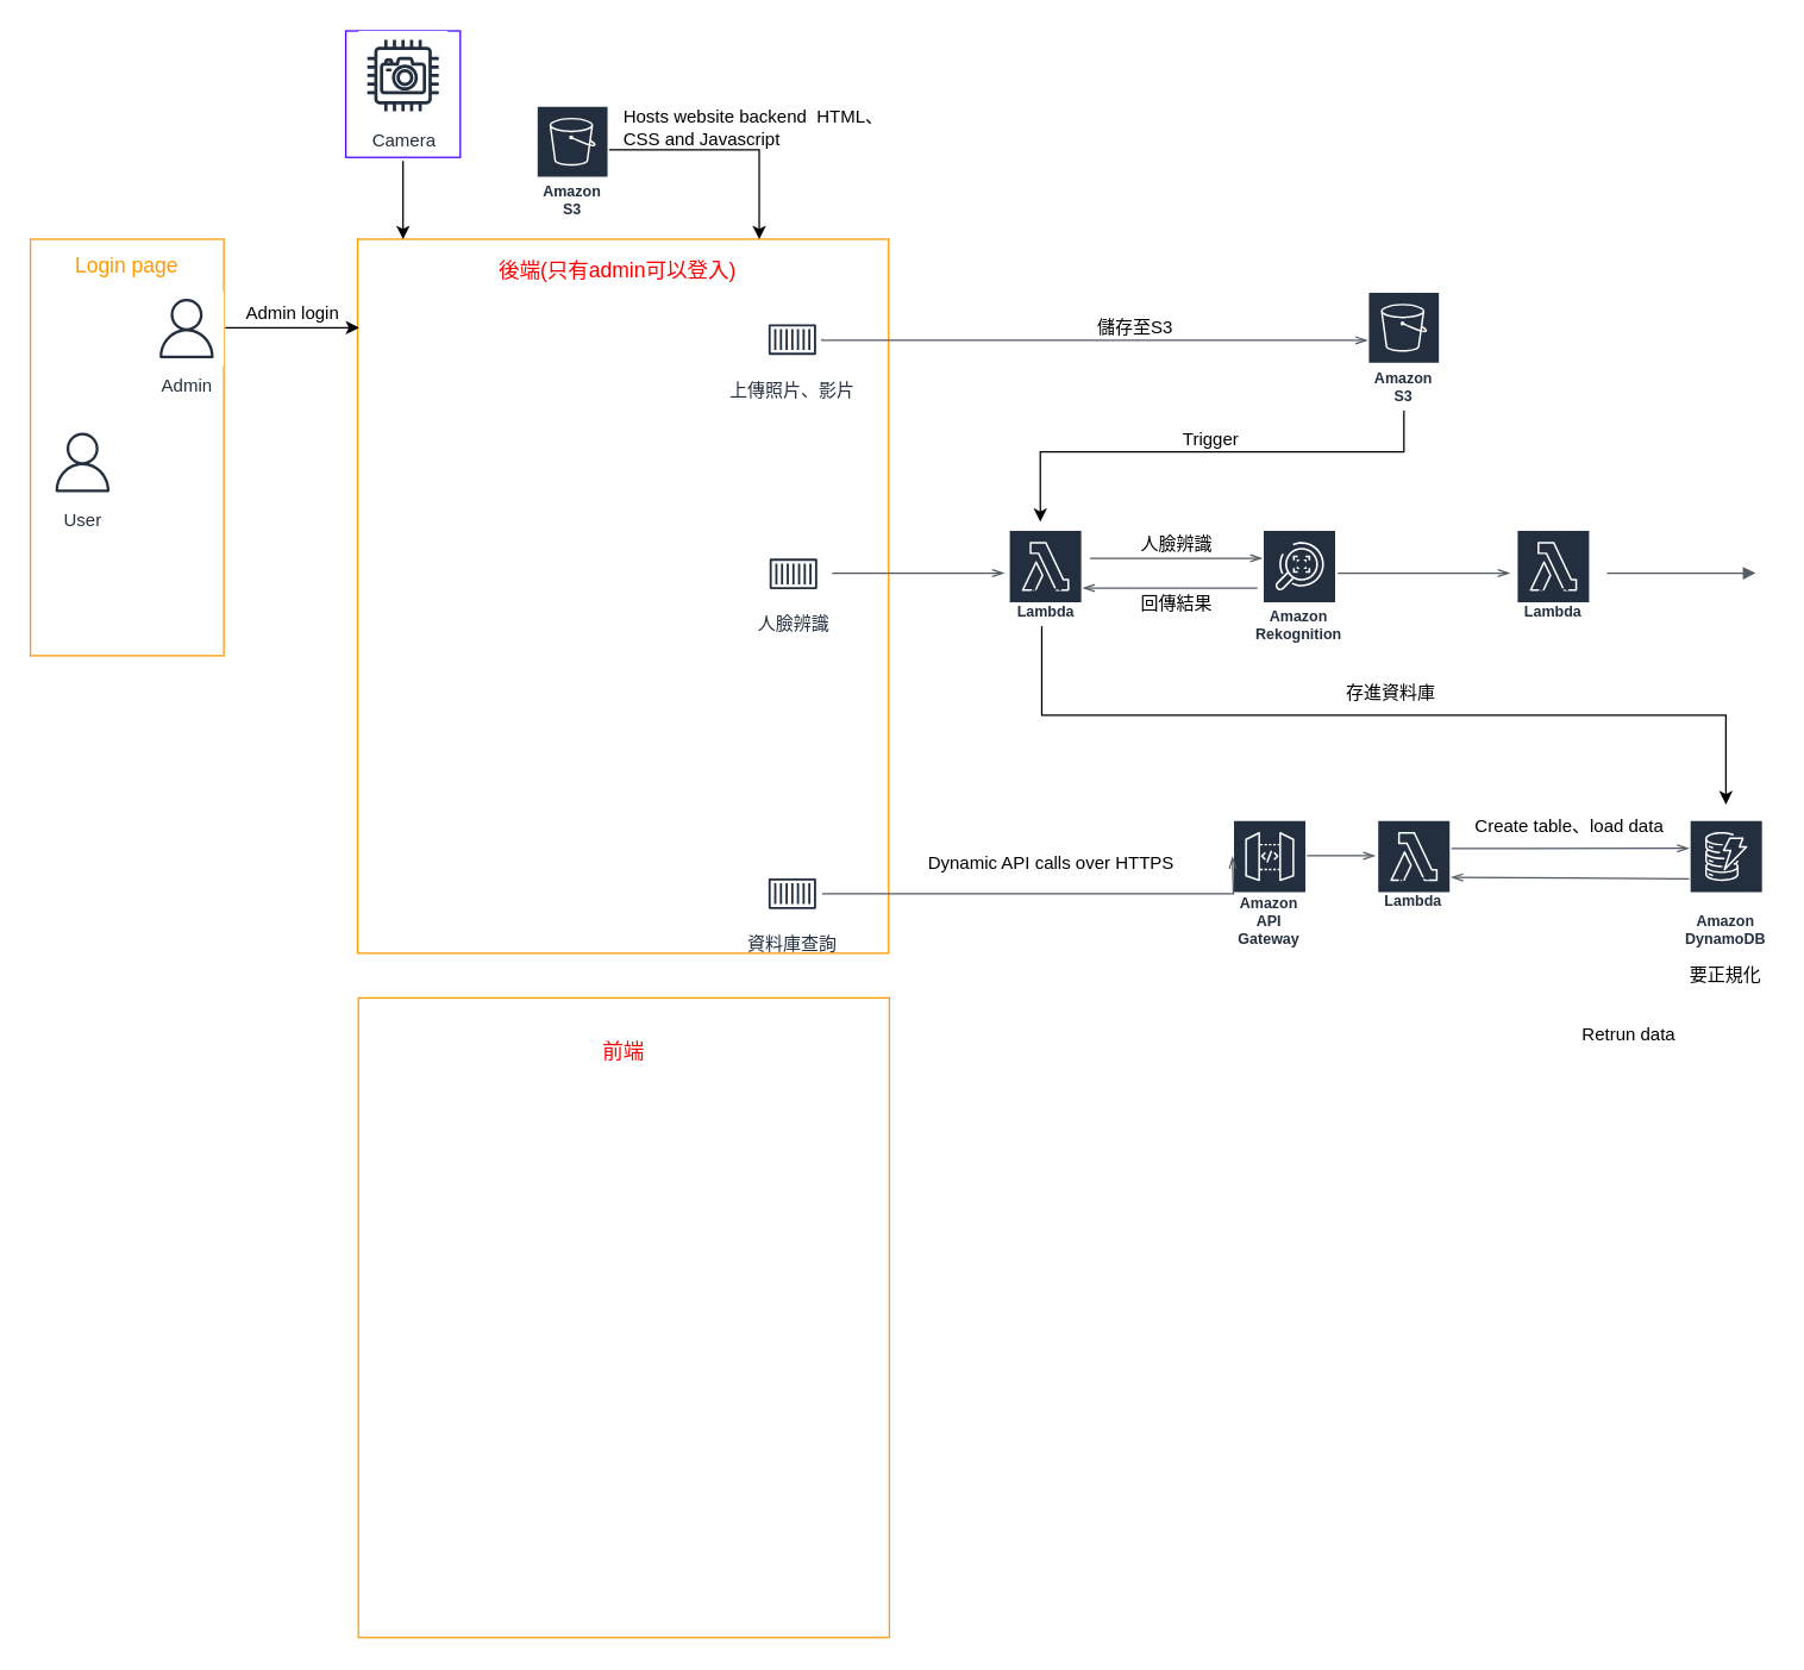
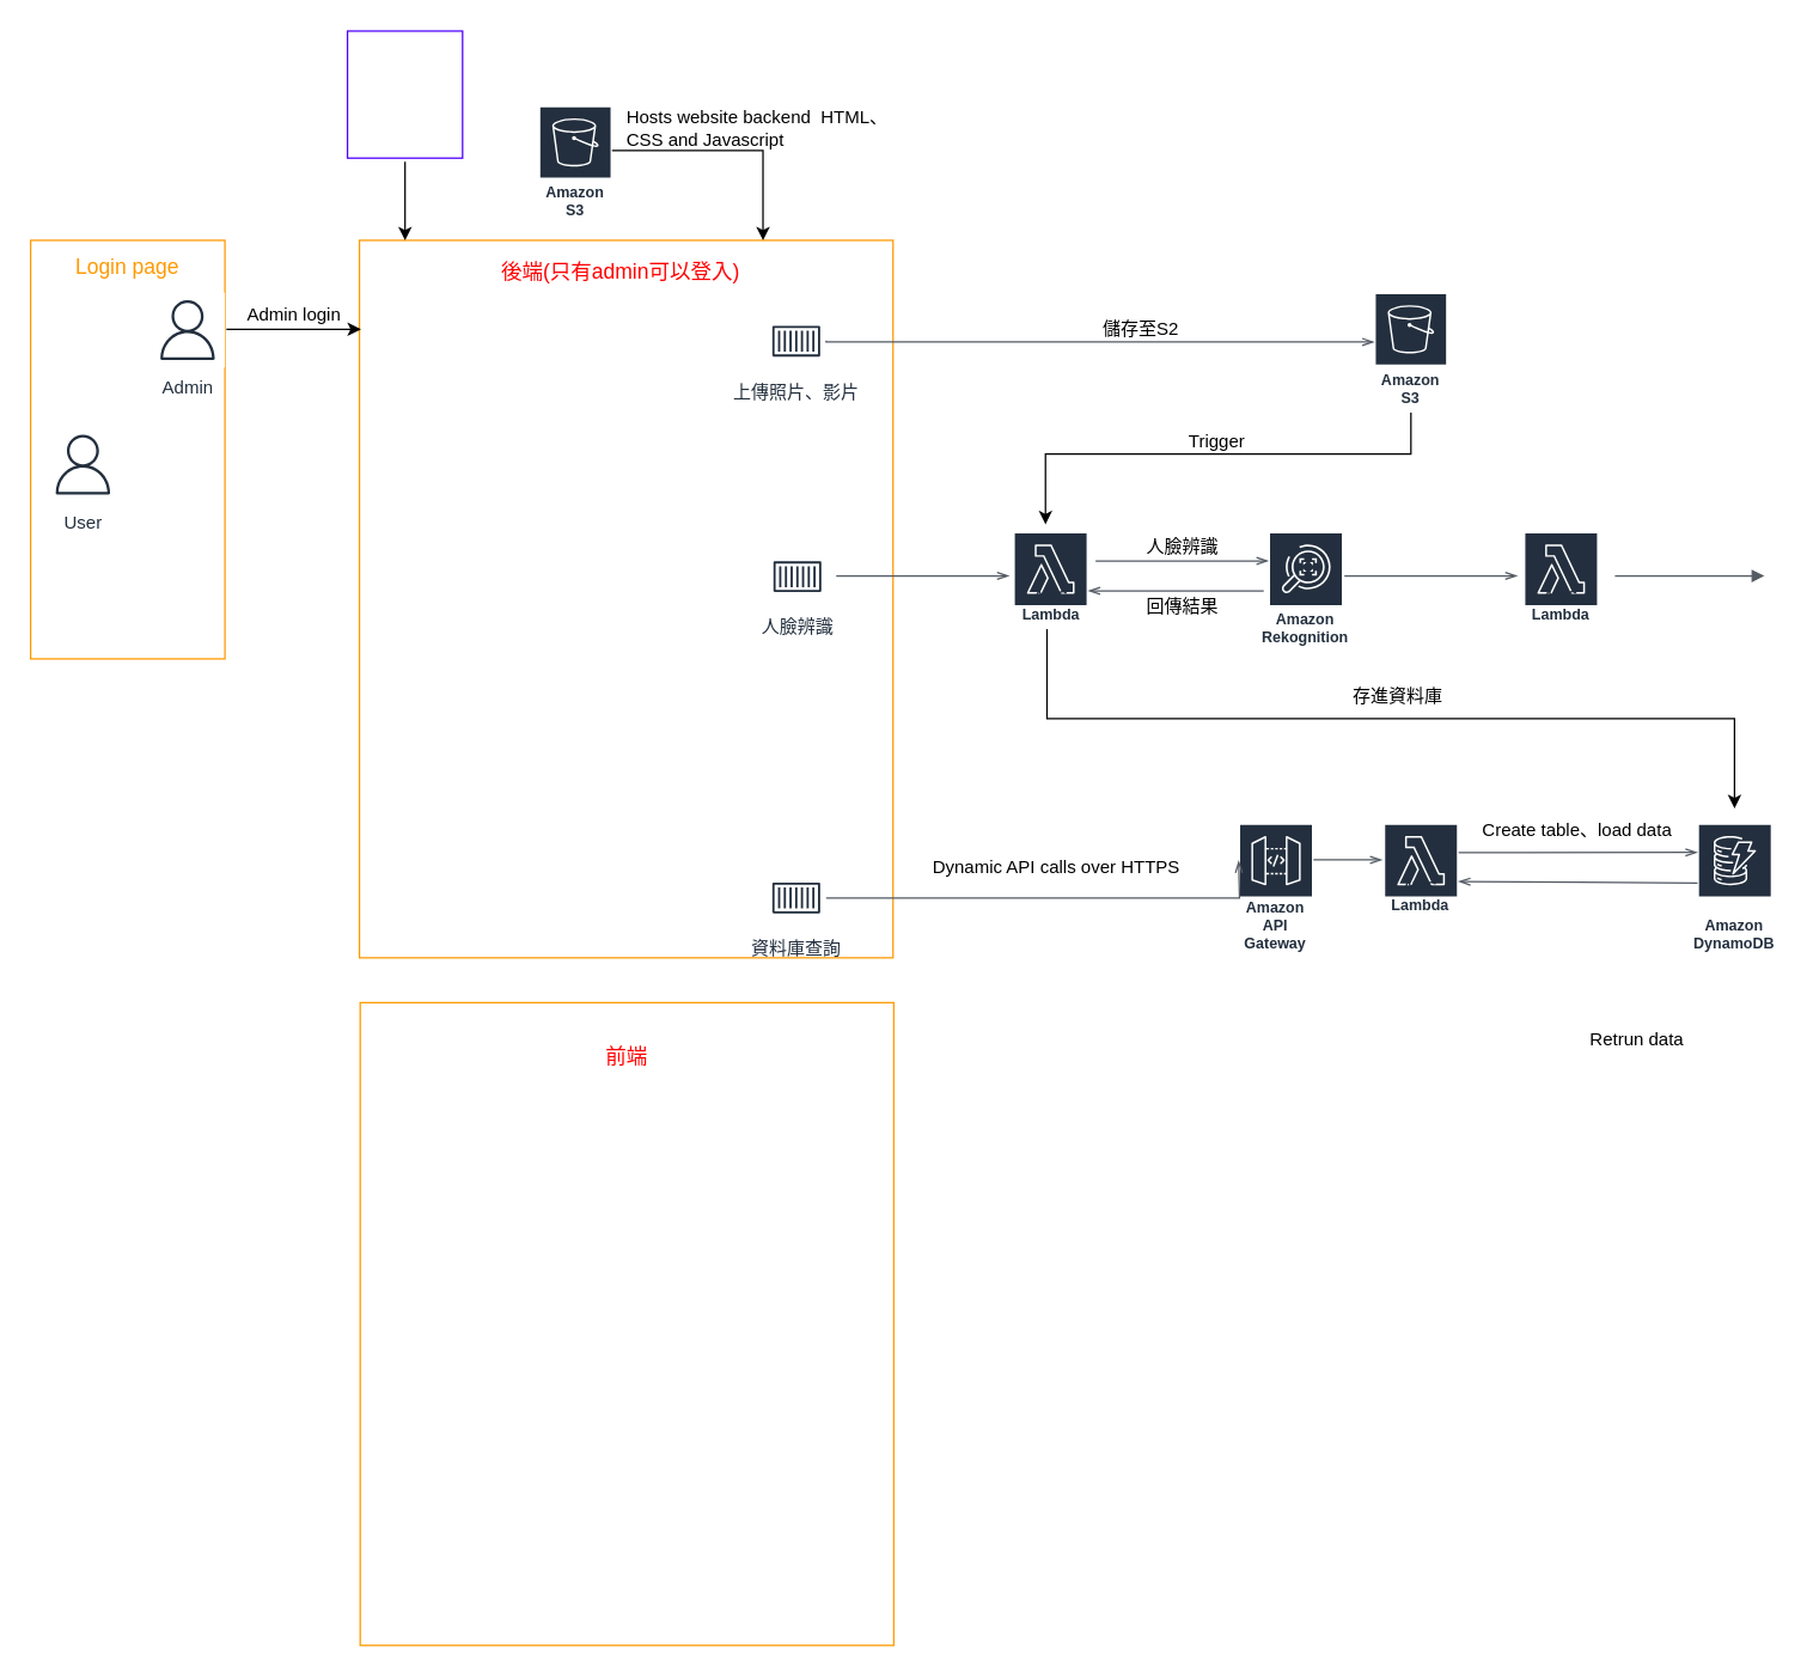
  <mxCell id="0" />
  <mxCell id="1" parent="0" />
  <mxCell id="2" value="" style="outlineConnect=0;gradientColor=none;html=1;whiteSpace=wrap;fontSize=12;fontStyle=0;strokeColor=#FF9900;fillColor=none;verticalAlign=top;align=center;fontColor=#FF9900;dashed=0;spacingTop=3;" parent="1" vertex="1"><mxGeometry x="240.5" y="670" width="357" height="430" as="geometry" /></mxCell>
  <mxCell id="3" value="" style="outlineConnect=0;gradientColor=none;html=1;whiteSpace=wrap;fontSize=12;fontStyle=0;strokeColor=#FF9900;fillColor=none;verticalAlign=top;align=center;fontColor=#FF9900;dashed=0;spacingTop=3;" parent="1" vertex="1"><mxGeometry x="240" y="160" width="357" height="480" as="geometry" /></mxCell>
  <mxCell id="4" value="&lt;font style=&quot;font-size: 14px;&quot;&gt;Login page&lt;/font&gt;" style="outlineConnect=0;gradientColor=none;html=1;whiteSpace=wrap;fontSize=12;fontStyle=0;strokeColor=#FF9900;fillColor=none;verticalAlign=top;align=center;fontColor=#FF9900;dashed=0;spacingTop=3;" parent="1" vertex="1"><mxGeometry x="20" y="160" width="130" height="280" as="geometry" /></mxCell>
  <mxCell id="5" style="edgeStyle=orthogonalEdgeStyle;rounded=0;orthogonalLoop=1;jettySize=auto;html=1;" parent="1" edge="1"><mxGeometry relative="1" as="geometry"><mxPoint x="241" y="219.5" as="targetPoint" /><mxPoint x="151" y="219.5" as="sourcePoint" /></mxGeometry></mxCell>
  <mxCell id="6" value="Admin&lt;br&gt;" style="sketch=0;outlineConnect=0;fontColor=#232F3E;gradientColor=none;strokeColor=#232F3E;fillColor=#ffffff;dashed=0;verticalLabelPosition=bottom;verticalAlign=top;align=center;html=1;fontSize=12;fontStyle=0;aspect=fixed;shape=mxgraph.aws4.resourceIcon;resIcon=mxgraph.aws4.user;" parent="1" vertex="1"><mxGeometry x="100" y="195" width="50" height="50" as="geometry" /></mxCell>
  <mxCell id="7" value="資料庫查詢" style="sketch=0;outlineConnect=0;fontColor=#232F3E;gradientColor=none;strokeColor=#232F3E;fillColor=#ffffff;dashed=0;verticalLabelPosition=bottom;verticalAlign=top;align=center;html=1;fontSize=12;fontStyle=0;aspect=fixed;shape=mxgraph.aws4.resourceIcon;resIcon=mxgraph.aws4.container_1;" parent="1" vertex="1"><mxGeometry x="512.25" y="580" width="40" height="40" as="geometry" /></mxCell>
  <mxCell id="8" value="人臉辨識" style="sketch=0;outlineConnect=0;fontColor=#232F3E;gradientColor=none;strokeColor=#232F3E;fillColor=#ffffff;dashed=0;verticalLabelPosition=bottom;verticalAlign=top;align=center;html=1;fontSize=12;fontStyle=0;aspect=fixed;shape=mxgraph.aws4.resourceIcon;resIcon=mxgraph.aws4.container_1;" parent="1" vertex="1"><mxGeometry x="513" y="365" width="40" height="40" as="geometry" /></mxCell>
  <mxCell id="9" style="edgeStyle=orthogonalEdgeStyle;rounded=0;orthogonalLoop=1;jettySize=auto;html=1;exitX=0.5;exitY=1;exitDx=0;exitDy=0;" parent="1" edge="1"><mxGeometry relative="1" as="geometry"><mxPoint x="486.75" y="227.5" as="sourcePoint" /><mxPoint x="486.75" y="227.5" as="targetPoint" /></mxGeometry></mxCell>
  <mxCell id="10" value="Amazon DynamoDB" style="sketch=0;outlineConnect=0;fontColor=#232F3E;gradientColor=none;strokeColor=#ffffff;fillColor=#232F3E;dashed=0;verticalLabelPosition=middle;verticalAlign=bottom;align=center;html=1;whiteSpace=wrap;fontSize=10;fontStyle=1;spacing=3;shape=mxgraph.aws4.productIcon;prIcon=mxgraph.aws4.dynamodb;" parent="1" vertex="1"><mxGeometry x="1135.25" y="550" width="50" height="90" as="geometry" /></mxCell>
  <mxCell id="11" value="Retrun data" style="text;html=1;strokeColor=none;fillColor=none;align=center;verticalAlign=middle;whiteSpace=wrap;rounded=0;" parent="1" vertex="1"><mxGeometry x="1060.25" y="680" width="70" height="30" as="geometry" /></mxCell>
  <mxCell id="12" value="" style="edgeStyle=orthogonalEdgeStyle;html=1;endArrow=openThin;elbow=vertical;startArrow=none;endFill=0;strokeColor=#545B64;rounded=0;entryX=0;entryY=0.222;entryDx=0;entryDy=0;entryPerimeter=0;" parent="1" edge="1"><mxGeometry width="100" relative="1" as="geometry"><mxPoint x="975.25" y="569.52" as="sourcePoint" /><mxPoint x="1135.25" y="569.5" as="targetPoint" /></mxGeometry></mxCell>
  <mxCell id="13" value="Create table、load data" style="text;html=1;strokeColor=none;fillColor=none;align=center;verticalAlign=middle;whiteSpace=wrap;rounded=0;" parent="1" vertex="1"><mxGeometry x="985.25" y="540" width="140" height="30" as="geometry" /></mxCell>
  <mxCell id="14" value="Amazon S3" style="sketch=0;outlineConnect=0;fontColor=#232F3E;gradientColor=none;strokeColor=#ffffff;fillColor=#232F3E;dashed=0;verticalLabelPosition=middle;verticalAlign=bottom;align=center;html=1;whiteSpace=wrap;fontSize=10;fontStyle=1;spacing=3;shape=mxgraph.aws4.productIcon;prIcon=mxgraph.aws4.s3;" parent="1" vertex="1"><mxGeometry x="360" width="49" height="80" as="geometry" y="70" /></mxCell>
  <mxCell id="15" value="Hosts website backend&amp;nbsp; HTML、CSS and Javascript&amp;nbsp;&amp;nbsp;" style="text;html=1;strokeColor=none;fillColor=none;align=left;verticalAlign=middle;whiteSpace=wrap;rounded=0;" parent="1" vertex="1"><mxGeometry x="417" width="201" height="30" as="geometry" y="70" /></mxCell>
  <mxCell id="16" value="User" style="sketch=0;outlineConnect=0;fontColor=#232F3E;gradientColor=none;strokeColor=#232F3E;fillColor=#ffffff;dashed=0;verticalLabelPosition=bottom;verticalAlign=top;align=center;html=1;fontSize=12;fontStyle=0;aspect=fixed;shape=mxgraph.aws4.resourceIcon;resIcon=mxgraph.aws4.user;" parent="1" vertex="1"><mxGeometry x="30" y="285" width="50" height="50" as="geometry" /></mxCell>
  <mxCell id="17" value="Admin login" style="text;html=1;strokeColor=none;fillColor=none;align=center;verticalAlign=middle;whiteSpace=wrap;rounded=0;" parent="1" vertex="1"><mxGeometry x="161" y="195" width="71" height="30" as="geometry" /></mxCell>
- <mxCell id="18" value="要正規化" style="text;html=1;strokeColor=none;fillColor=none;align=center;verticalAlign=middle;whiteSpace=wrap;rounded=0;" parent="1" vertex="1"><mxGeometry x="1130.25" y="640" width="60" height="30" as="geometry" /></mxCell>
  <mxCell id="19" value="Amazon Rekognition" style="sketch=0;outlineConnect=0;fontColor=#232F3E;gradientColor=none;strokeColor=#ffffff;fillColor=#232F3E;dashed=0;verticalLabelPosition=middle;verticalAlign=bottom;align=center;html=1;whiteSpace=wrap;fontSize=10;fontStyle=1;spacing=3;shape=mxgraph.aws4.productIcon;prIcon=mxgraph.aws4.rekognition;" parent="1" vertex="1"><mxGeometry x="848.25" y="355" width="50" height="80" as="geometry" /></mxCell>
  <mxCell id="20" value="AWS Lambda" style="sketch=0;outlineConnect=0;fontColor=#232F3E;gradientColor=none;strokeColor=#ffffff;fillColor=#232F3E;dashed=0;verticalLabelPosition=middle;verticalAlign=bottom;align=center;html=1;whiteSpace=wrap;fontSize=10;fontStyle=1;spacing=3;shape=mxgraph.aws4.productIcon;prIcon=mxgraph.aws4.lambda;" parent="1" vertex="1"><mxGeometry x="925.25" y="550" width="50" height="65" as="geometry" /></mxCell>
  <mxCell id="21" value="Amazon API Gateway" style="sketch=0;outlineConnect=0;fontColor=#232F3E;gradientColor=none;strokeColor=#ffffff;fillColor=#232F3E;dashed=0;verticalLabelPosition=middle;verticalAlign=bottom;align=center;html=1;whiteSpace=wrap;fontSize=10;fontStyle=1;spacing=3;shape=mxgraph.aws4.productIcon;prIcon=mxgraph.aws4.api_gateway;" parent="1" vertex="1"><mxGeometry x="828.25" y="550" width="50" height="90" as="geometry" /></mxCell>
  <mxCell id="22" value="" style="edgeStyle=orthogonalEdgeStyle;html=1;endArrow=openThin;elbow=vertical;startArrow=none;endFill=0;strokeColor=#545B64;rounded=0;" parent="1" source="7" edge="1"><mxGeometry width="100" relative="1" as="geometry"><mxPoint x="592.25" y="575" as="sourcePoint" /><mxPoint x="828.25" y="575" as="targetPoint" /></mxGeometry></mxCell>
  <mxCell id="23" value="" style="edgeStyle=orthogonalEdgeStyle;html=1;endArrow=none;elbow=vertical;startArrow=openThin;startFill=0;strokeColor=#545B64;rounded=0;entryX=0;entryY=0.444;entryDx=0;entryDy=0;entryPerimeter=0;" parent="1" target="10" edge="1"><mxGeometry width="100" relative="1" as="geometry"><mxPoint x="975.25" y="589" as="sourcePoint" /><mxPoint x="1075.25" y="589" as="targetPoint" /></mxGeometry></mxCell>
  <mxCell id="24" value="" style="edgeStyle=orthogonalEdgeStyle;html=1;endArrow=openThin;elbow=vertical;startArrow=none;endFill=0;strokeColor=#545B64;rounded=0;" parent="1" edge="1"><mxGeometry width="100" relative="1" as="geometry"><mxPoint x="878.25" y="574.5" as="sourcePoint" /><mxPoint x="924.25" y="574.5" as="targetPoint" /></mxGeometry></mxCell>
  <mxCell id="25" value="Dynamic API calls over HTTPS" style="text;html=1;strokeColor=none;fillColor=none;align=center;verticalAlign=middle;whiteSpace=wrap;rounded=0;" parent="1" vertex="1"><mxGeometry x="610.25" y="565" width="193" height="30" as="geometry" /></mxCell>
  <mxCell id="26" style="edgeStyle=orthogonalEdgeStyle;rounded=0;orthogonalLoop=1;jettySize=auto;html=1;" parent="1" source="14" edge="1"><mxGeometry relative="1" as="geometry"><mxPoint x="510" y="160" as="targetPoint" /><Array as="points"><mxPoint x="510" y="100" /><mxPoint x="510" y="160" /></Array></mxGeometry></mxCell>
  <mxCell id="27" style="edgeStyle=orthogonalEdgeStyle;rounded=0;orthogonalLoop=1;jettySize=auto;html=1;" parent="1" source="28" edge="1"><mxGeometry relative="1" as="geometry"><mxPoint x="699" y="350" as="targetPoint" /><Array as="points"><mxPoint x="944" y="303" /><mxPoint x="699" y="303" /><mxPoint x="699" y="330" /></Array></mxGeometry></mxCell>
  <mxCell id="28" value="Amazon S3" style="sketch=0;outlineConnect=0;fontColor=#232F3E;gradientColor=none;strokeColor=#ffffff;fillColor=#232F3E;dashed=0;verticalLabelPosition=middle;verticalAlign=bottom;align=center;html=1;whiteSpace=wrap;fontSize=10;fontStyle=1;spacing=3;shape=mxgraph.aws4.productIcon;prIcon=mxgraph.aws4.s3;" parent="1" vertex="1"><mxGeometry x="919" y="195" width="49" height="80" as="geometry" /></mxCell>
  <mxCell id="29" value="上傳照片、影片" style="sketch=0;outlineConnect=0;fontColor=#232F3E;gradientColor=none;strokeColor=#232F3E;fillColor=#ffffff;dashed=0;verticalLabelPosition=bottom;verticalAlign=top;align=center;html=1;fontSize=12;fontStyle=0;aspect=fixed;shape=mxgraph.aws4.resourceIcon;resIcon=mxgraph.aws4.container_1;" parent="1" vertex="1"><mxGeometry x="512.25" y="207.5" width="40" height="40" as="geometry" /></mxCell>
- <mxCell id="30" value="儲存至S3" style="text;html=1;strokeColor=none;fillColor=none;align=center;verticalAlign=middle;whiteSpace=wrap;rounded=0;" parent="1" vertex="1"><mxGeometry x="677.5" y="205" width="170" height="30" as="geometry" /></mxCell>
+ <mxCell id="30" value="儲存至S2" style="text;html=1;strokeColor=none;fillColor=none;align=center;verticalAlign=middle;whiteSpace=wrap;rounded=0;" parent="1" vertex="1"><mxGeometry x="677.5" y="205" width="170" height="30" as="geometry" /></mxCell>
  <mxCell id="31" value="" style="edgeStyle=orthogonalEdgeStyle;html=1;endArrow=openThin;elbow=vertical;startArrow=none;endFill=0;strokeColor=#545B64;rounded=0;" parent="1" target="28" edge="1"><mxGeometry width="100" relative="1" as="geometry"><mxPoint x="552.25" y="227" as="sourcePoint" /><mxPoint x="668.25" y="227" as="targetPoint" /><Array as="points"><mxPoint x="552" y="228" /></Array></mxGeometry></mxCell>
  <mxCell id="32" value="AWS Lambda" style="sketch=0;outlineConnect=0;fontColor=#232F3E;gradientColor=none;strokeColor=#ffffff;fillColor=#232F3E;dashed=0;verticalLabelPosition=middle;verticalAlign=bottom;align=center;html=1;whiteSpace=wrap;fontSize=10;fontStyle=1;spacing=3;shape=mxgraph.aws4.productIcon;prIcon=mxgraph.aws4.lambda;" parent="1" vertex="1"><mxGeometry x="677.5" y="355" width="50" height="65" as="geometry" /></mxCell>
  <mxCell id="33" style="edgeStyle=orthogonalEdgeStyle;rounded=0;orthogonalLoop=1;jettySize=auto;html=1;" parent="1" edge="1"><mxGeometry relative="1" as="geometry"><mxPoint x="1160" y="540" as="targetPoint" /><mxPoint x="700" y="420" as="sourcePoint" /><Array as="points"><mxPoint x="700" y="480" /><mxPoint x="1160" y="480" /></Array></mxGeometry></mxCell>
  <mxCell id="34" value="AWS Lambda" style="sketch=0;outlineConnect=0;fontColor=#232F3E;gradientColor=none;strokeColor=#ffffff;fillColor=#232F3E;dashed=0;verticalLabelPosition=middle;verticalAlign=bottom;align=center;html=1;whiteSpace=wrap;fontSize=10;fontStyle=1;spacing=3;shape=mxgraph.aws4.productIcon;prIcon=mxgraph.aws4.lambda;" parent="1" vertex="1"><mxGeometry x="1019" y="355" width="50" height="65" as="geometry" /></mxCell>
  <mxCell id="35" value="" style="edgeStyle=orthogonalEdgeStyle;html=1;endArrow=openThin;elbow=vertical;startArrow=none;endFill=0;strokeColor=#545B64;rounded=0;" parent="1" edge="1"><mxGeometry width="100" relative="1" as="geometry"><mxPoint x="559" y="384.5" as="sourcePoint" /><mxPoint x="674.75" y="384.5" as="targetPoint" /></mxGeometry></mxCell>
  <mxCell id="36" value="" style="edgeStyle=orthogonalEdgeStyle;html=1;endArrow=openThin;elbow=vertical;startArrow=none;endFill=0;strokeColor=#545B64;rounded=0;" parent="1" edge="1"><mxGeometry width="100" relative="1" as="geometry"><mxPoint x="732.5" y="374.5" as="sourcePoint" /><mxPoint x="848.25" y="374.5" as="targetPoint" /></mxGeometry></mxCell>
  <mxCell id="37" value="" style="edgeStyle=orthogonalEdgeStyle;html=1;endArrow=openThin;elbow=vertical;startArrow=none;endFill=0;strokeColor=#545B64;rounded=0;" parent="1" edge="1"><mxGeometry width="100" relative="1" as="geometry"><mxPoint x="899" y="384.5" as="sourcePoint" /><mxPoint x="1014.75" y="384.5" as="targetPoint" /></mxGeometry></mxCell>
  <mxCell id="38" value="Trigger" style="text;html=1;strokeColor=none;fillColor=none;align=center;verticalAlign=middle;whiteSpace=wrap;rounded=0;" parent="1" vertex="1"><mxGeometry x="784" y="280" width="60" height="30" as="geometry" /></mxCell>
  <mxCell id="39" value="人臉辨識" style="text;html=1;strokeColor=none;fillColor=none;align=center;verticalAlign=middle;whiteSpace=wrap;rounded=0;" parent="1" vertex="1"><mxGeometry x="761" y="350" width="60" height="30" as="geometry" /></mxCell>
  <mxCell id="40" value="&lt;font color=&quot;#ff0000&quot; style=&quot;font-size: 14px;&quot;&gt;後端(只有admin可以登入)&lt;/font&gt;" style="text;html=1;strokeColor=none;fillColor=none;align=center;verticalAlign=middle;whiteSpace=wrap;rounded=0;fontSize=16;" parent="1" vertex="1"><mxGeometry x="300" y="165" width="230" height="30" as="geometry" /></mxCell>
  <mxCell id="41" value="&lt;font color=&quot;#ff0000&quot; style=&quot;font-size: 14px;&quot;&gt;前端&lt;/font&gt;" style="text;html=1;strokeColor=none;fillColor=none;align=center;verticalAlign=middle;whiteSpace=wrap;rounded=0;fontSize=16;" parent="1" vertex="1"><mxGeometry x="342.75" y="690" width="151.5" height="30" as="geometry" /></mxCell>
  <mxCell id="42" style="edgeStyle=orthogonalEdgeStyle;rounded=0;orthogonalLoop=1;jettySize=auto;html=1;" edge="1" parent="1" target="3"><mxGeometry relative="1" as="geometry"><mxPoint x="270.5" y="107.5" as="sourcePoint" /><Array as="points"><mxPoint x="271" y="160" /><mxPoint x="271" y="160" /></Array></mxGeometry></mxCell>
  <mxCell id="43" value="" style="outlineConnect=0;gradientColor=none;html=1;whiteSpace=wrap;fontSize=12;fontStyle=0;strokeColor=#4c00ff;fillColor=none;verticalAlign=top;align=center;fontColor=#0062ff;dashed=0;spacingTop=3;" parent="1" vertex="1"><mxGeometry x="232" y="20" width="77" height="85" as="geometry" /></mxCell>
  <mxCell id="44" value="" style="edgeStyle=orthogonalEdgeStyle;html=1;endArrow=none;elbow=vertical;startArrow=openThin;startFill=0;strokeColor=#545B64;rounded=0;" edge="1" parent="1"><mxGeometry width="100" relative="1" as="geometry"><mxPoint x="727.5" y="394.5" as="sourcePoint" /><mxPoint x="845" y="394.5" as="targetPoint" /></mxGeometry></mxCell>
  <mxCell id="45" value="回傳結果" style="text;html=1;strokeColor=none;fillColor=none;align=center;verticalAlign=middle;whiteSpace=wrap;rounded=0;" vertex="1" parent="1"><mxGeometry x="740" y="390" width="102" height="30" as="geometry" /></mxCell>
  <mxCell id="46" value="存進資料庫" style="text;html=1;strokeColor=none;fillColor=none;align=center;verticalAlign=middle;whiteSpace=wrap;rounded=0;" vertex="1" parent="1"><mxGeometry x="890" y="450" width="90" height="30" as="geometry" /></mxCell>
  <mxCell id="47" value="" style="edgeStyle=orthogonalEdgeStyle;html=1;endArrow=block;elbow=vertical;startArrow=none;endFill=1;strokeColor=#545B64;rounded=0;" edge="1" parent="1"><mxGeometry width="100" relative="1" as="geometry"><mxPoint x="1080" y="384.5" as="sourcePoint" /><mxPoint x="1180" y="384.5" as="targetPoint" /></mxGeometry></mxCell>
- <mxCell id="48" value="Camera" style="sketch=0;outlineConnect=0;fontColor=#232F3E;gradientColor=none;strokeColor=#232F3E;fillColor=#ffffff;dashed=0;verticalLabelPosition=bottom;verticalAlign=top;align=center;html=1;fontSize=12;fontStyle=0;aspect=fixed;shape=mxgraph.aws4.resourceIcon;resIcon=mxgraph.aws4.camera;" vertex="1" parent="1"><mxGeometry x="240.5" y="20" width="60" height="60" as="geometry" /></mxCell>
